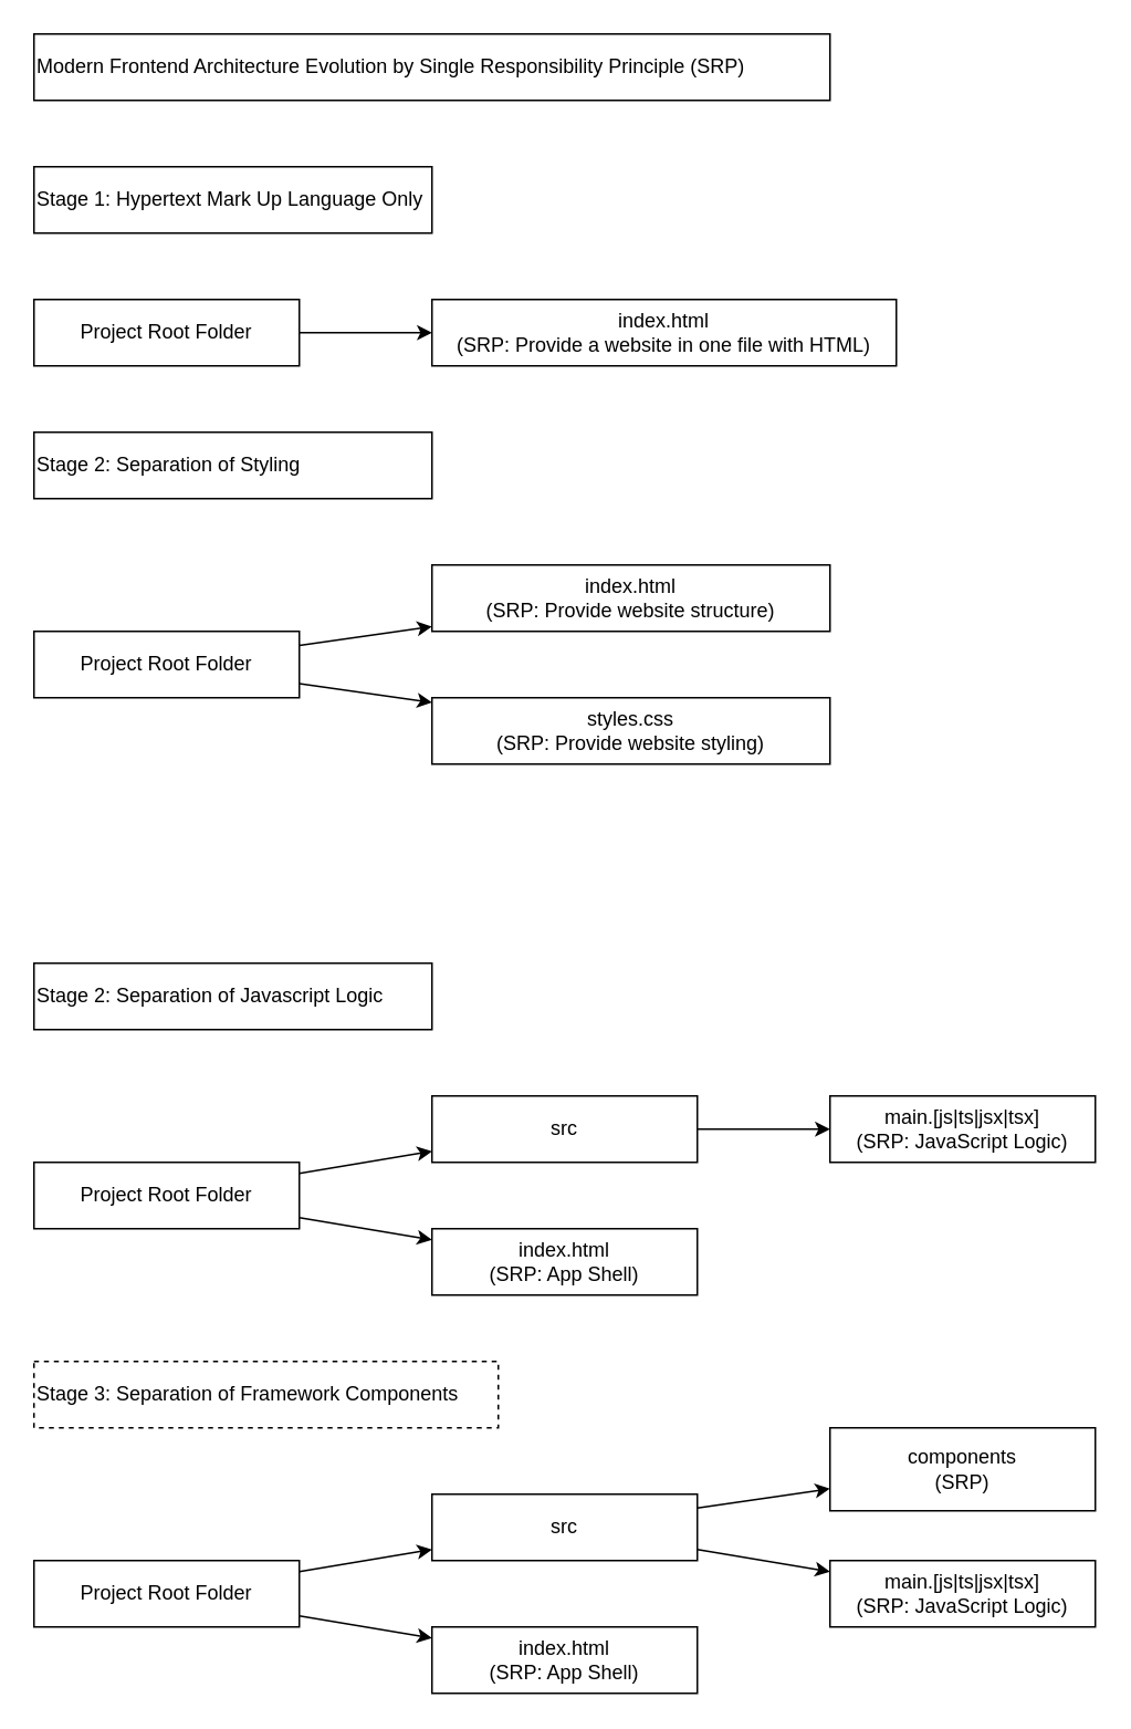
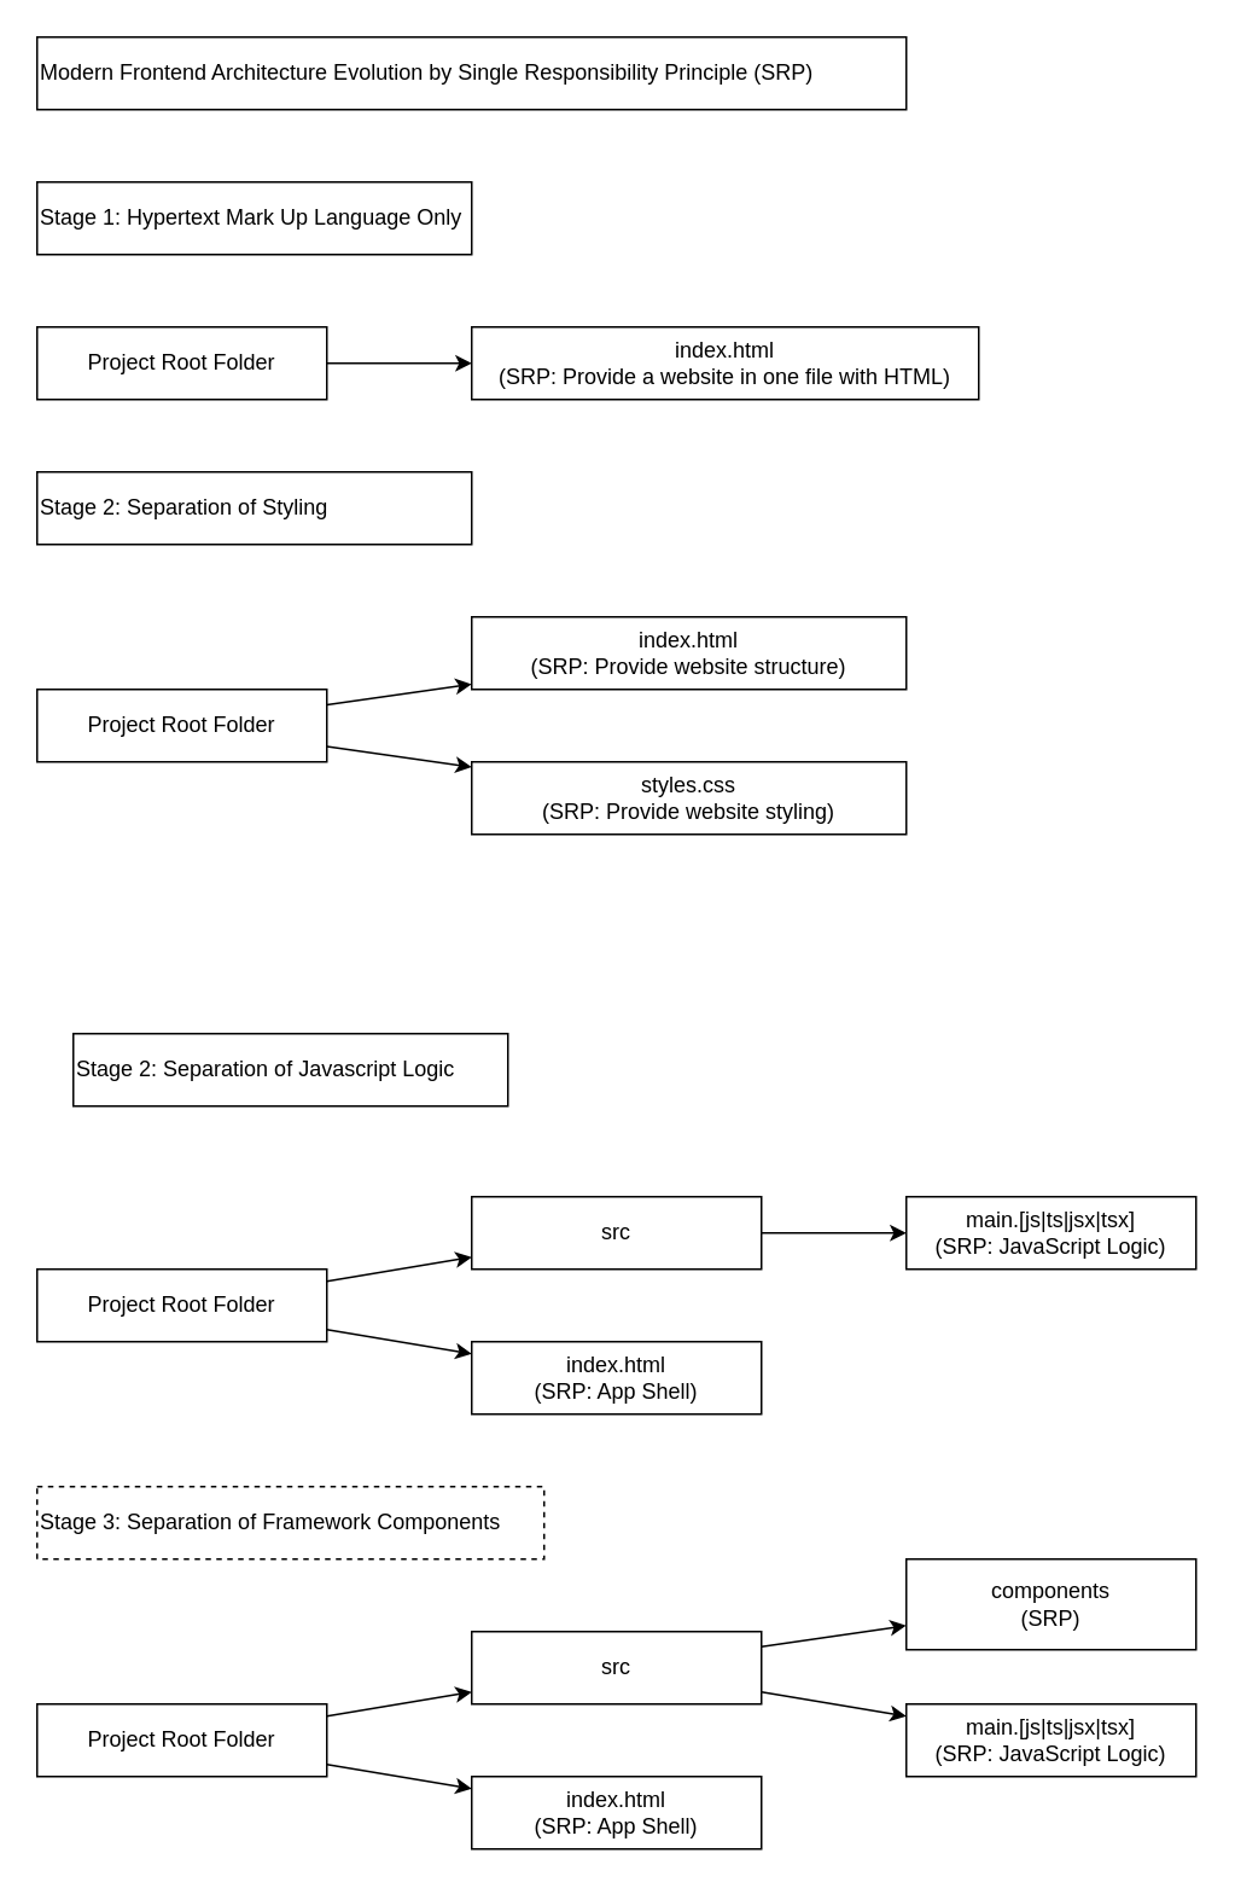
  <mxCell id="0" />
  <mxCell id="1" parent="0" />
  <mxCell id="2" value="Modern Frontend Architecture Evolution by Single Responsibility Principle (SRP)" style="rounded=0;whiteSpace=wrap;html=1;align=left;" vertex="1" parent="1"><mxGeometry x="20" y="20" width="480" height="40" as="geometry" /></mxCell>
  <mxCell id="3" value="Stage 1: Hypertext Mark Up Language Only" style="rounded=0;whiteSpace=wrap;html=1;align=left;" vertex="1" parent="1"><mxGeometry x="20" y="100" width="240" height="40" as="geometry" /></mxCell>
  <mxCell id="4" value="" style="rounded=0;orthogonalLoop=1;jettySize=auto;html=1;" edge="1" parent="1" source="5" target="6"><mxGeometry relative="1" as="geometry" /></mxCell>
  <mxCell id="5" value="Project Root Folder" style="rounded=0;whiteSpace=wrap;html=1;" vertex="1" parent="1"><mxGeometry x="20" y="180" width="160" height="40" as="geometry" /></mxCell>
  <mxCell id="6" value="index.html&lt;div&gt;(SRP: Provide a website in one file with HTML)&lt;/div&gt;" style="rounded=0;whiteSpace=wrap;html=1;" vertex="1" parent="1"><mxGeometry x="260" y="180" width="280" height="40" as="geometry" /></mxCell>
- <mxCell id="7" value="Stage 2: Separation of Javascript Logic" style="rounded=0;whiteSpace=wrap;html=1;align=left;" vertex="1" parent="1"><mxGeometry x="20" y="580" width="240" height="40" as="geometry" /></mxCell>
+ <mxCell id="7" value="Stage 2: Separation of Javascript Logic" style="rounded=0;whiteSpace=wrap;html=1;align=left;" vertex="1" parent="1"><mxGeometry x="40" y="570" width="240" height="40" as="geometry" /></mxCell>
  <mxCell id="8" value="" style="rounded=0;orthogonalLoop=1;jettySize=auto;html=1;" edge="1" parent="1" source="10" target="11"><mxGeometry relative="1" as="geometry" /></mxCell>
  <mxCell id="9" value="" style="rounded=0;orthogonalLoop=1;jettySize=auto;html=1;" edge="1" parent="1" source="10" target="13"><mxGeometry relative="1" as="geometry" /></mxCell>
  <mxCell id="10" value="Project Root Folder" style="rounded=0;whiteSpace=wrap;html=1;" vertex="1" parent="1"><mxGeometry x="20" y="700" width="160" height="40" as="geometry" /></mxCell>
  <mxCell id="11" value="index.html&lt;div&gt;(SRP: App Shell)&lt;/div&gt;" style="rounded=0;whiteSpace=wrap;html=1;" vertex="1" parent="1"><mxGeometry x="260" y="740" width="160" height="40" as="geometry" /></mxCell>
  <mxCell id="12" value="" style="edgeStyle=none;rounded=0;orthogonalLoop=1;jettySize=auto;html=1;" edge="1" parent="1" source="13" target="14"><mxGeometry relative="1" as="geometry" /></mxCell>
  <mxCell id="13" value="src" style="rounded=0;whiteSpace=wrap;html=1;" vertex="1" parent="1"><mxGeometry x="260" y="660" width="160" height="40" as="geometry" /></mxCell>
  <mxCell id="14" value="main.[js|ts|jsx|tsx]&lt;div&gt;(SRP: JavaScript Logic)&lt;/div&gt;" style="rounded=0;whiteSpace=wrap;html=1;" vertex="1" parent="1"><mxGeometry x="500" y="660" width="160" height="40" as="geometry" /></mxCell>
  <mxCell id="15" value="Stage 3: Separation of Framework Components" style="rounded=0;whiteSpace=wrap;html=1;align=left;dashed=1;" vertex="1" parent="1"><mxGeometry x="20" y="820" width="280" height="40" as="geometry" /></mxCell>
  <mxCell id="16" value="" style="rounded=0;orthogonalLoop=1;jettySize=auto;html=1;" edge="1" parent="1" source="18" target="19"><mxGeometry relative="1" as="geometry" /></mxCell>
  <mxCell id="17" value="" style="rounded=0;orthogonalLoop=1;jettySize=auto;html=1;" edge="1" parent="1" source="18" target="22"><mxGeometry relative="1" as="geometry" /></mxCell>
  <mxCell id="18" value="Project Root Folder" style="rounded=0;whiteSpace=wrap;html=1;" vertex="1" parent="1"><mxGeometry x="20" y="940" width="160" height="40" as="geometry" /></mxCell>
  <mxCell id="19" value="index.html&lt;div&gt;(SRP: App Shell)&lt;/div&gt;" style="rounded=0;whiteSpace=wrap;html=1;" vertex="1" parent="1"><mxGeometry x="260" y="980" width="160" height="40" as="geometry" /></mxCell>
  <mxCell id="20" value="" style="edgeStyle=none;rounded=0;orthogonalLoop=1;jettySize=auto;html=1;" edge="1" parent="1" source="22" target="23"><mxGeometry relative="1" as="geometry" /></mxCell>
  <mxCell id="21" value="" style="edgeStyle=none;rounded=0;orthogonalLoop=1;jettySize=auto;html=1;" edge="1" parent="1" source="22" target="24"><mxGeometry relative="1" as="geometry" /></mxCell>
  <mxCell id="22" value="src" style="rounded=0;whiteSpace=wrap;html=1;" vertex="1" parent="1"><mxGeometry x="260" y="900" width="160" height="40" as="geometry" /></mxCell>
  <mxCell id="23" value="main.[js|ts|jsx|tsx]&lt;div&gt;(SRP: JavaScript Logic)&lt;/div&gt;" style="rounded=0;whiteSpace=wrap;html=1;" vertex="1" parent="1"><mxGeometry x="500" y="940" width="160" height="40" as="geometry" /></mxCell>
  <mxCell id="24" value="components&lt;div&gt;(SRP)&lt;/div&gt;" style="rounded=0;whiteSpace=wrap;html=1;" vertex="1" parent="1"><mxGeometry x="500" y="860" width="160" height="50" as="geometry" /></mxCell>
  <mxCell id="25" value="Stage 2: Separation of Styling" style="rounded=0;whiteSpace=wrap;html=1;align=left;" vertex="1" parent="1"><mxGeometry x="20" y="260" width="240" height="40" as="geometry" /></mxCell>
  <mxCell id="26" value="" style="rounded=0;orthogonalLoop=1;jettySize=auto;html=1;" edge="1" parent="1" source="28" target="29"><mxGeometry relative="1" as="geometry" /></mxCell>
  <mxCell id="27" value="" style="edgeStyle=none;rounded=0;orthogonalLoop=1;jettySize=auto;html=1;" edge="1" parent="1" source="28" target="30"><mxGeometry relative="1" as="geometry" /></mxCell>
  <mxCell id="28" value="Project Root Folder" style="rounded=0;whiteSpace=wrap;html=1;" vertex="1" parent="1"><mxGeometry x="20" y="380" width="160" height="40" as="geometry" /></mxCell>
  <mxCell id="29" value="index.html&lt;div&gt;(SRP: Provide website structure)&lt;/div&gt;" style="rounded=0;whiteSpace=wrap;html=1;" vertex="1" parent="1"><mxGeometry x="260" y="340" width="240" height="40" as="geometry" /></mxCell>
  <mxCell id="30" value="styles.css&lt;div&gt;(SRP: Provide website styling)&lt;/div&gt;" style="rounded=0;whiteSpace=wrap;html=1;" vertex="1" parent="1"><mxGeometry x="260" y="420" width="240" height="40" as="geometry" /></mxCell>
